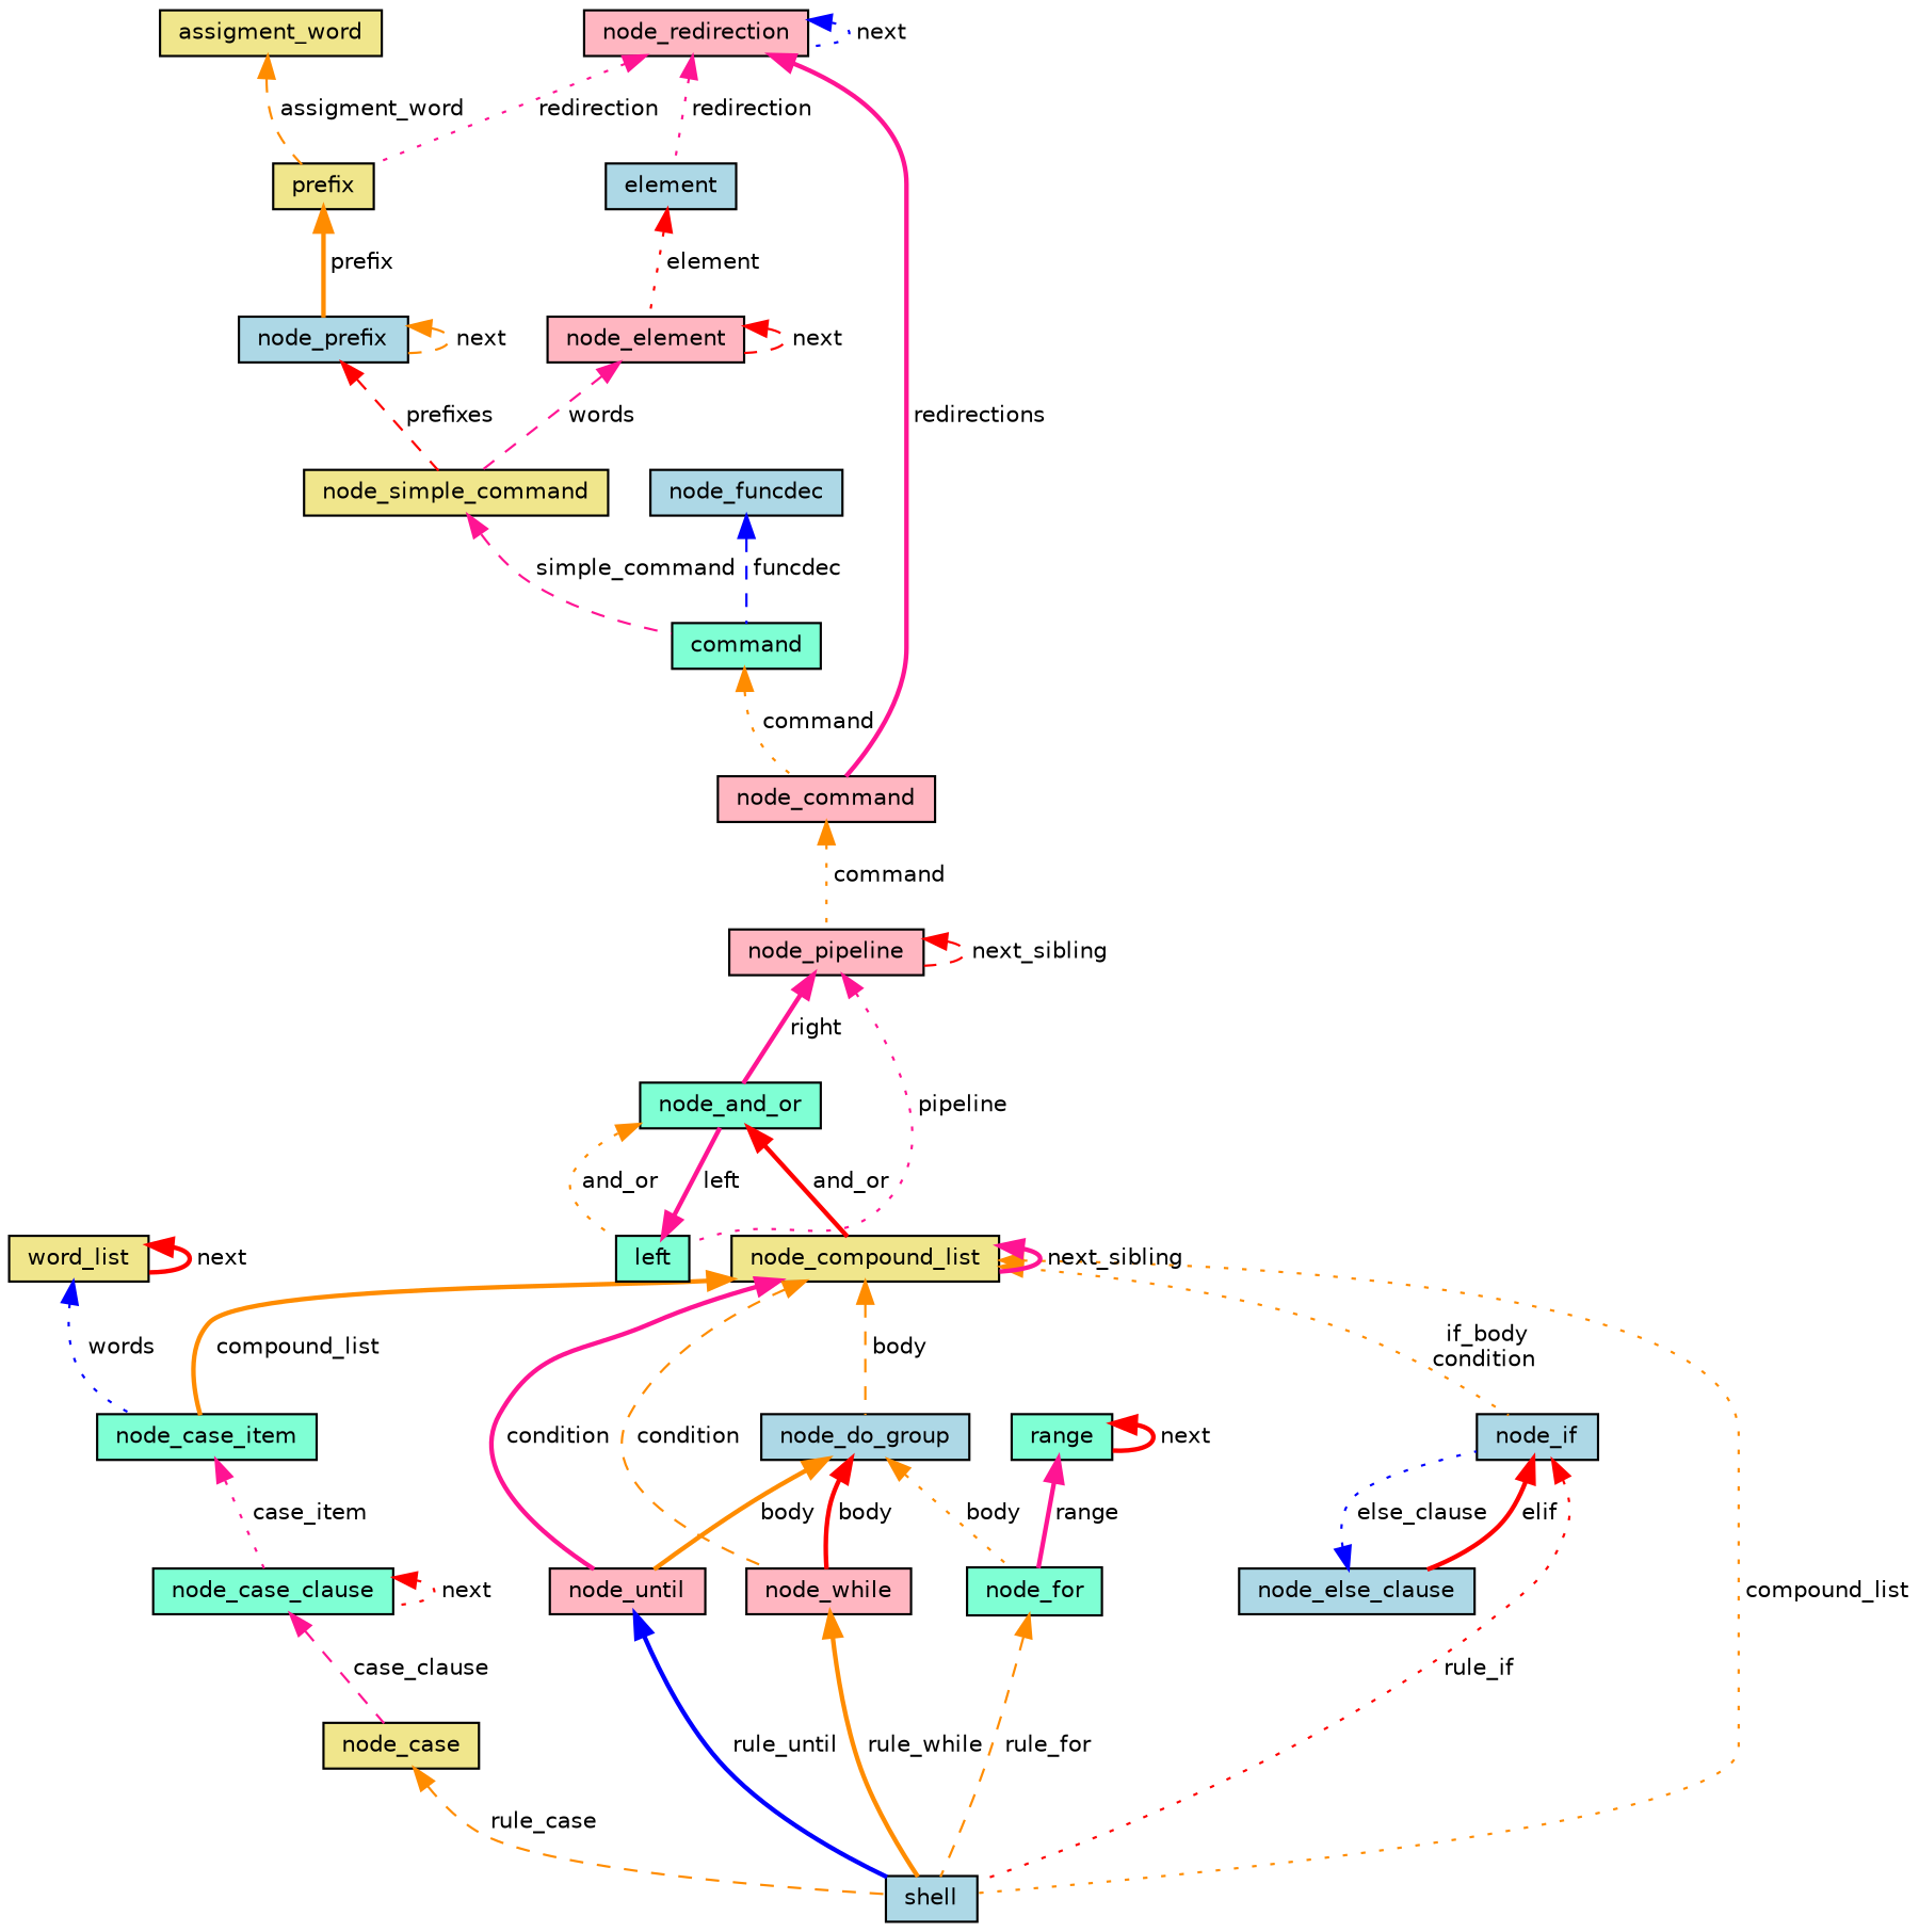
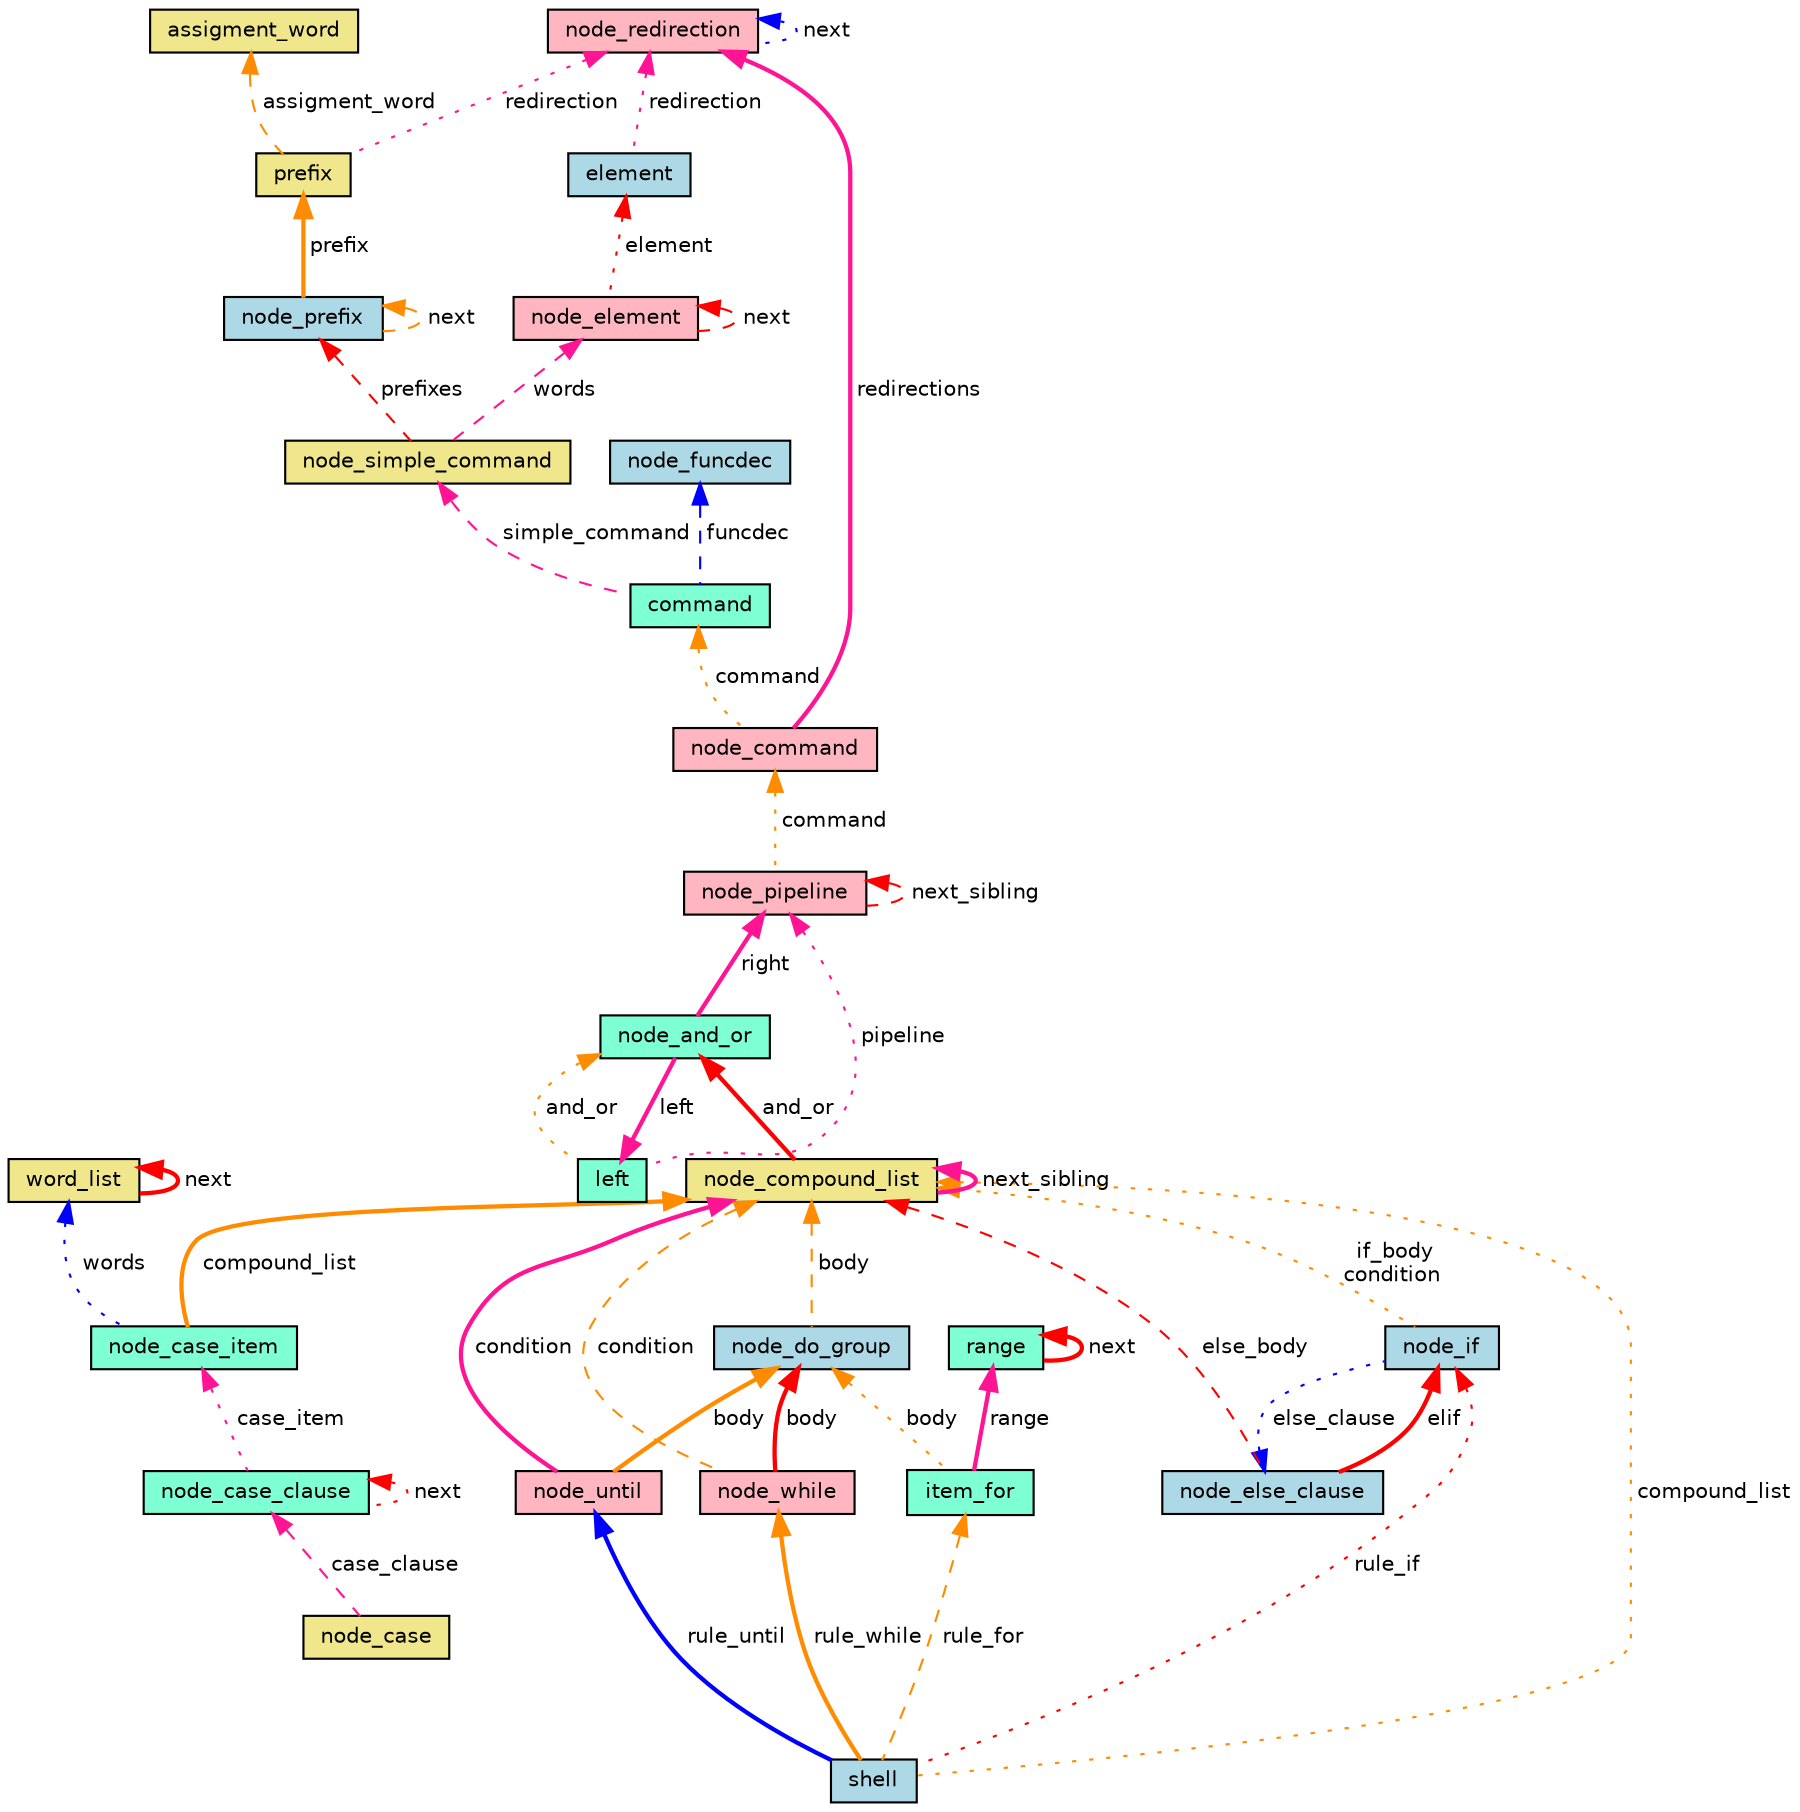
  digraph {
    node [color=black fillcolor=aquamarine fontname=Helvetica fontsize=10 shape=record style=filled]
    edge [color=darkorange dir=back fontname=Helvetica fontsize=10 labelfontname=Helvetica labelfontsize=10 style=dotted]
    n1 [height=0.2 label=command width=0.4]
    n2 [fillcolor=lightpink height=0.2 label=node_command width=0.4]
    n3 [fillcolor=lightblue height=0.2 label=node_funcdec width=0.4]
    n4 [fillcolor=lightblue height=0.2 label=shell width=0.4]
    n5 [fillcolor=lightblue height=0.2 label=node_if width=0.4]
    n6 [fillcolor=lightblue height=0.2 label=node_else_clause width=0.4]
    n7 [fillcolor=khaki height=0.2 label=node_compound_list width=0.4]
    n8 [fillcolor=lightpink height=0.2 label=node_until width=0.4]
    n9 [fillcolor=lightblue height=0.2 label=node_do_group width=0.4]
    n10 [fillcolor=lightpink height=0.2 label=node_while width=0.4]
    n11 [height=0.2 label=node_case_item width=0.4]
-   n12 [height=0.2 label=node_for width=0.4]
+   n12 [height=0.2 label=item_for width=0.4]
    n13 [height=0.2 label=node_case_clause width=0.4]
    n14 [height=0.2 label=node_and_or width=0.4]
    n15 [height=0.2 label=left width=0.4]
    n16 [fillcolor=lightpink height=0.2 label=node_pipeline width=0.4]
    n17 [fillcolor=lightpink height=0.2 label=node_redirection width=0.4]
    n18 [fillcolor=lightblue height=0.2 label=element width=0.4]
    n19 [fillcolor=khaki height=0.2 label=prefix width=0.4]
    n20 [fillcolor=lightpink height=0.2 label=node_element width=0.4]
    n21 [fillcolor=lightblue height=0.2 label=node_prefix width=0.4]
    n22 [fillcolor=khaki height=0.2 label=node_simple_command width=0.4]
    n23 [fillcolor=khaki height=0.2 label=assigment_word width=0.4]
    n24 [height=0.2 label=range width=0.4]
    n25 [fillcolor=khaki height=0.2 label=node_case width=0.4]
    n26 [fillcolor=khaki height=0.2 label=word_list width=0.4]
    n1 -> n2 [label=" command"]
    n2 -> n16 [label=" command"]
    n3 -> n1 [color=blue label=" funcdec" style=dashed]
    n5 -> n4 [color=red label=" rule_if"]
    n5 -> n6 [color=red label=" elif" style=bold]
    n6 -> n5 [color=blue label=" else_clause"]
    n7 -> n4 [label=" compound_list"]
    n7 -> n5 [label=" if_body\ncondition"]
+   n7 -> n6 [color=red label=" else_body" style=dashed]
    n7 -> n7 [color=deeppink label=" next_sibling" style=bold]
    n7 -> n8 [color=deeppink label=" condition" style=bold]
    n7 -> n9 [label=" body" style=dashed]
    n7 -> n10 [label=" condition" style=dashed]
    n7 -> n11 [label=" compound_list" style=bold]
    n8 -> n4 [color=blue label=" rule_until" style=bold]
    n9 -> n8 [label=" body" style=bold]
    n9 -> n10 [color=red label=" body" style=bold]
    n9 -> n12 [label=" body"]
    n10 -> n4 [label=" rule_while" style=bold]
    n11 -> n13 [color=deeppink label=" case_item"]
    n12 -> n4 [label=" rule_for" style=dashed]
    n13 -> n13 [color=red label=" next"]
    n13 -> n25 [color=deeppink label=" case_clause" style=dashed]
    n14 -> n7 [color=red label=" and_or" style=bold]
    n14 -> n15 [label=" and_or"]
    n15 -> n14 [color=deeppink label=" left" style=bold]
    n16 -> n14 [color=deeppink label=" right" style=bold]
    n16 -> n15 [color=deeppink label=" pipeline"]
    n16 -> n16 [color=red label=" next_sibling" style=dashed]
    n17 -> n2 [color=deeppink label=" redirections" style=bold]
    n17 -> n17 [color=blue label=" next"]
    n17 -> n18 [color=deeppink label=" redirection"]
    n17 -> n19 [color=deeppink label=" redirection"]
    n18 -> n20 [color=red label=" element"]
    n19 -> n21 [label=" prefix" style=bold]
    n20 -> n20 [color=red label=" next" style=dashed]
    n20 -> n22 [color=deeppink label=" words" style=dashed]
    n21 -> n21 [label=" next" style=dashed]
    n21 -> n22 [color=red label=" prefixes" style=dashed]
    n22 -> n1 [color=deeppink label=" simple_command" style=dashed]
    n23 -> n19 [label=" assigment_word" style=dashed]
    n24 -> n12 [color=deeppink label=" range" style=bold]
    n24 -> n24 [color=red label=" next" style=bold]
-   n25 -> n4 [label=" rule_case" style=dashed]
    n26 -> n11 [color=blue label=" words"]
    n26 -> n26 [color=red label=" next" style=bold]
  }
